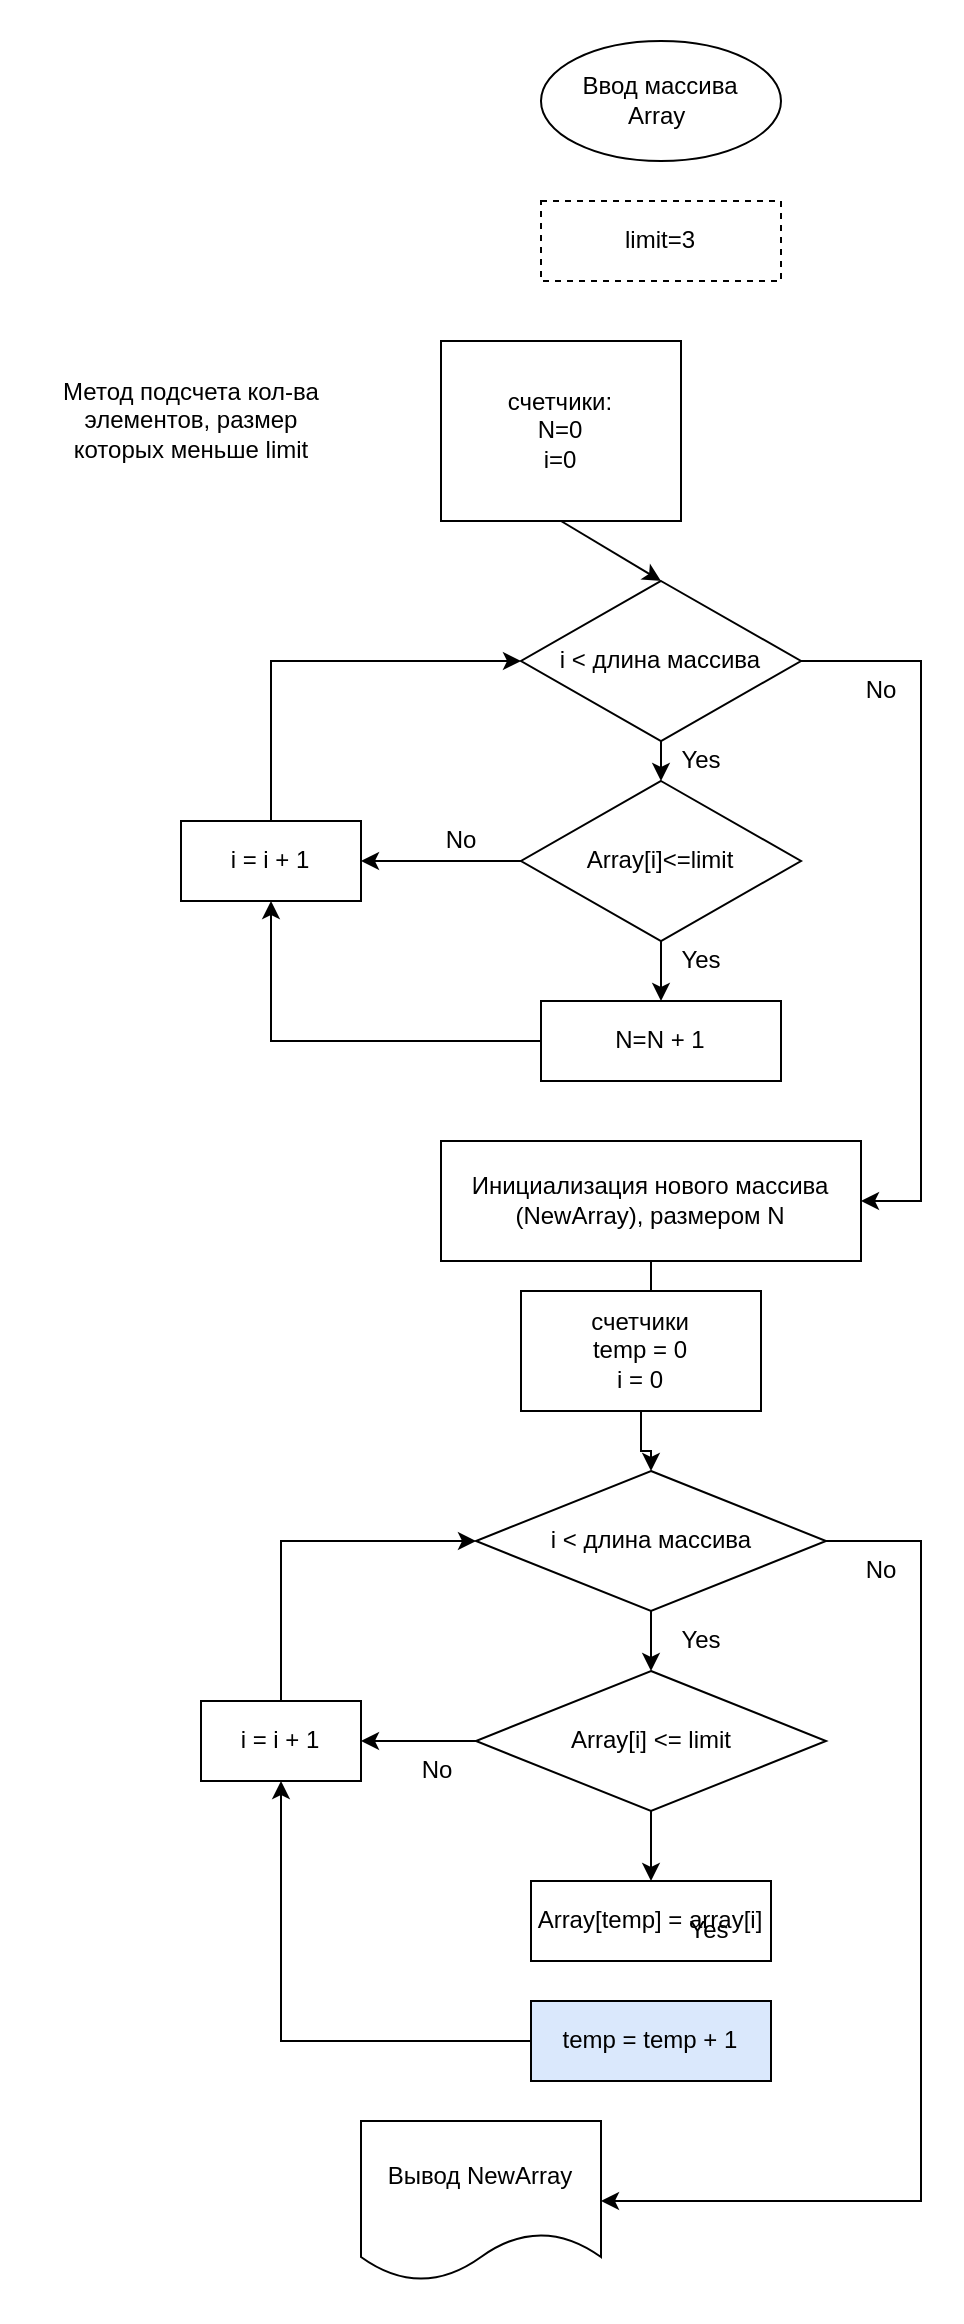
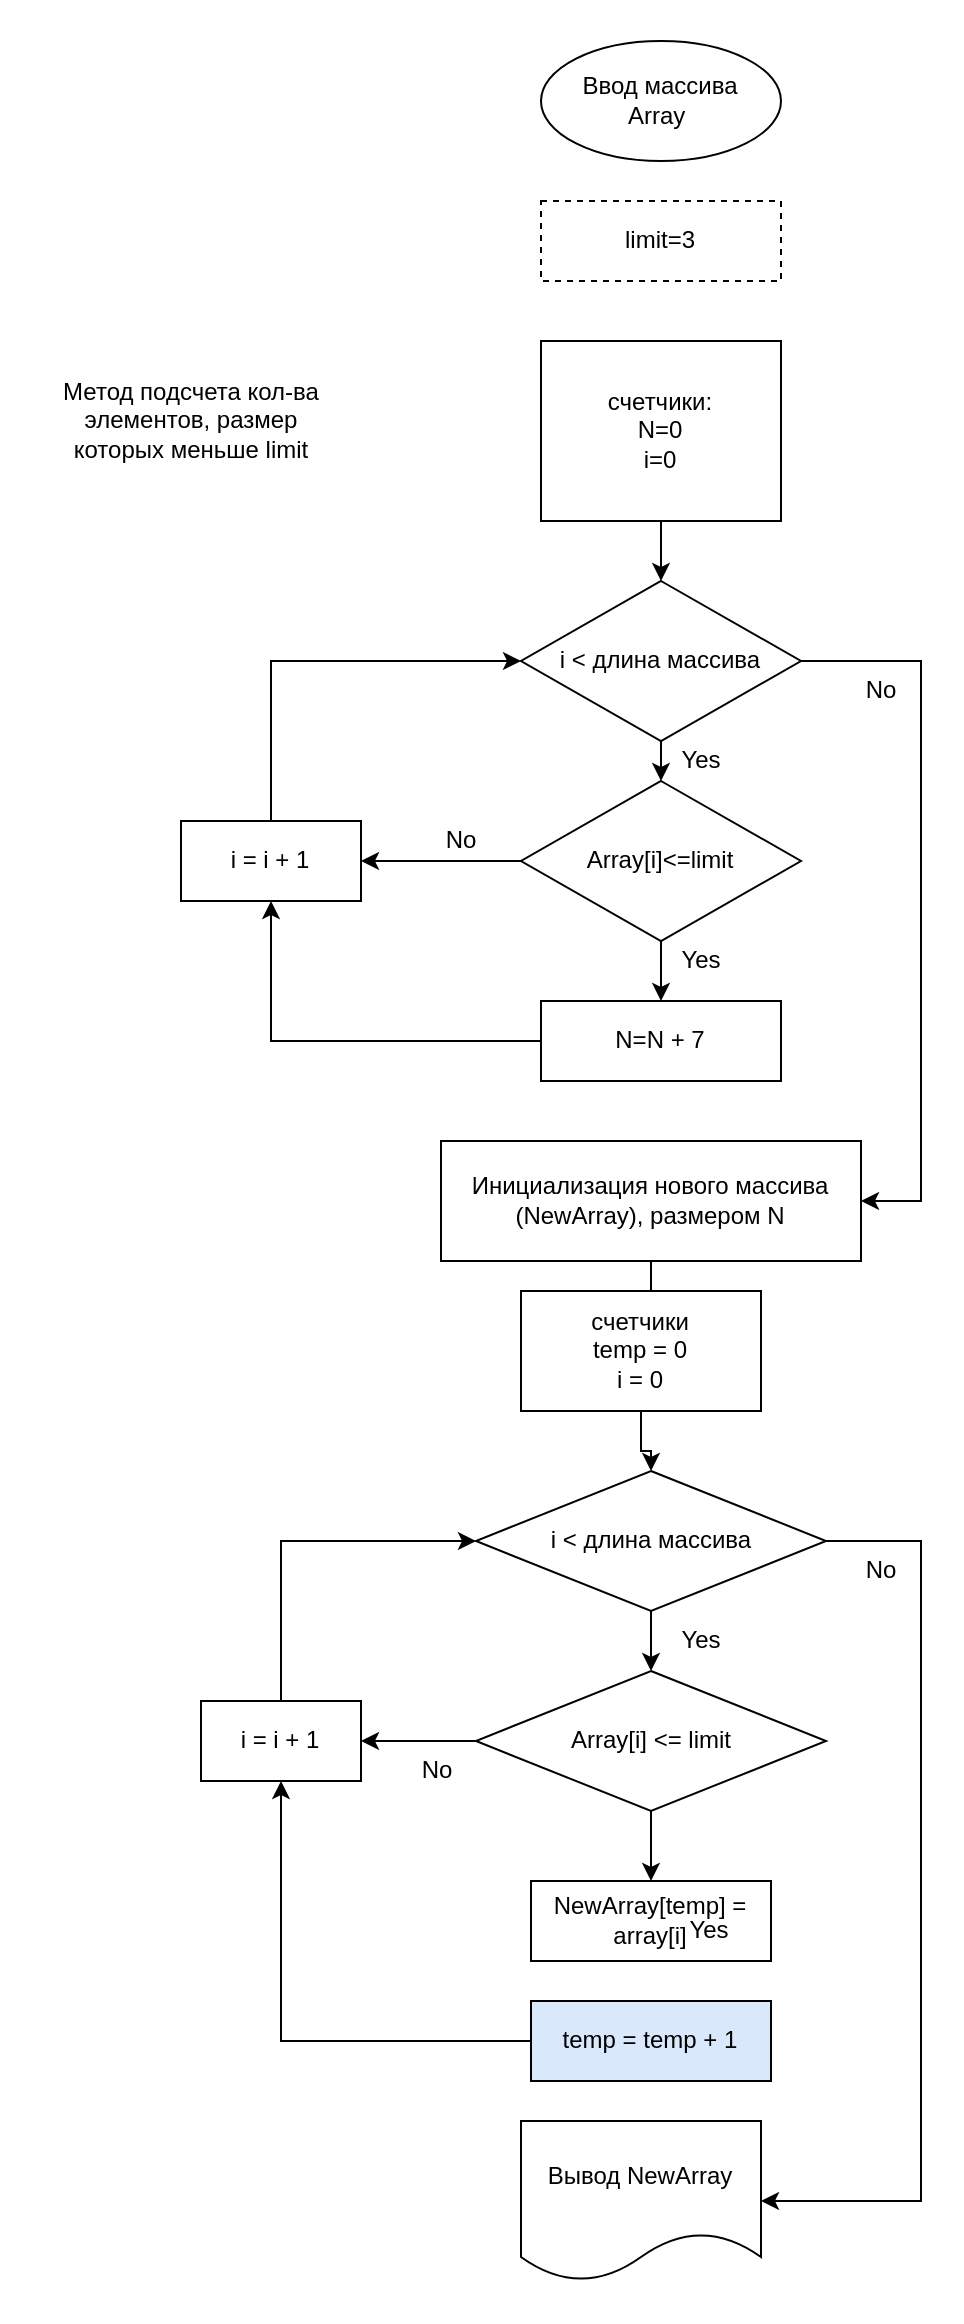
  <mxCell id="0" />
  <mxCell id="1" parent="0" />
  <mxCell id="2" value="Ввод массива&lt;br&gt;Array&amp;nbsp;" style="ellipse;whiteSpace=wrap;html=1;" vertex="1" parent="1"><mxGeometry x="270" y="20" width="120" height="60" as="geometry" /></mxCell>
  <mxCell id="3" value="limit=3" style="rounded=0;whiteSpace=wrap;html=1;dashed=1;" vertex="1" parent="1"><mxGeometry x="270" y="100" width="120" height="40" as="geometry" /></mxCell>
- <mxCell id="4" value="счетчики:&lt;br&gt;N=0&lt;br&gt;i=0" style="rounded=0;whiteSpace=wrap;html=1;" vertex="1" parent="1"><mxGeometry x="220" y="170" width="120" height="90" as="geometry" /></mxCell>
+ <mxCell id="4" value="счетчики:&lt;br&gt;N=0&lt;br&gt;i=0" style="rounded=0;whiteSpace=wrap;html=1;" vertex="1" parent="1"><mxGeometry x="270" y="170" width="120" height="90" as="geometry" /></mxCell>
  <mxCell id="5" style="edgeStyle=orthogonalEdgeStyle;rounded=0;orthogonalLoop=1;jettySize=auto;html=1;exitX=0.5;exitY=1;exitDx=0;exitDy=0;entryX=0.5;entryY=0;entryDx=0;entryDy=0;" edge="1" parent="1" source="6" target="8"><mxGeometry relative="1" as="geometry" /></mxCell>
  <mxCell id="6" value="i &amp;lt; длина массива&lt;br&gt;" style="rhombus;whiteSpace=wrap;html=1;" vertex="1" parent="1"><mxGeometry x="260" y="290" width="140" height="80" as="geometry" /></mxCell>
  <mxCell id="7" style="edgeStyle=orthogonalEdgeStyle;rounded=0;orthogonalLoop=1;jettySize=auto;html=1;exitX=0.5;exitY=1;exitDx=0;exitDy=0;entryX=0.5;entryY=0;entryDx=0;entryDy=0;" edge="1" parent="1" source="8" target="10"><mxGeometry relative="1" as="geometry" /></mxCell>
  <mxCell id="8" value="Array[i]&amp;lt;=limit" style="rhombus;whiteSpace=wrap;html=1;" vertex="1" parent="1"><mxGeometry x="260" y="390" width="140" height="80" as="geometry" /></mxCell>
  <mxCell id="9" style="edgeStyle=orthogonalEdgeStyle;rounded=0;orthogonalLoop=1;jettySize=auto;html=1;entryX=0.5;entryY=1;entryDx=0;entryDy=0;" edge="1" parent="1" source="10" target="12"><mxGeometry relative="1" as="geometry"><mxPoint x="180" y="520" as="targetPoint" /></mxGeometry></mxCell>
- <mxCell id="10" value="N=N + 1" style="rounded=0;whiteSpace=wrap;html=1;" vertex="1" parent="1"><mxGeometry x="270" y="500" width="120" height="40" as="geometry" /></mxCell>
+ <mxCell id="10" value="N=N + 7" style="rounded=0;whiteSpace=wrap;html=1;" vertex="1" parent="1"><mxGeometry x="270" y="500" width="120" height="40" as="geometry" /></mxCell>
  <mxCell id="11" style="edgeStyle=orthogonalEdgeStyle;rounded=0;orthogonalLoop=1;jettySize=auto;html=1;entryX=0;entryY=0.5;entryDx=0;entryDy=0;" edge="1" parent="1" source="12" target="6"><mxGeometry relative="1" as="geometry"><mxPoint x="135" y="340" as="targetPoint" /><Array as="points"><mxPoint x="135" y="330" /></Array></mxGeometry></mxCell>
  <mxCell id="12" value="i = i + 1" style="rounded=0;whiteSpace=wrap;html=1;" vertex="1" parent="1"><mxGeometry x="90" y="410" width="90" height="40" as="geometry" /></mxCell>
  <mxCell id="13" value="" style="endArrow=classic;html=1;rounded=0;" edge="1" parent="1" target="15"><mxGeometry width="50" height="50" relative="1" as="geometry"><mxPoint x="400" y="330" as="sourcePoint" /><mxPoint x="440" y="590" as="targetPoint" /><Array as="points"><mxPoint x="460" y="330" /><mxPoint x="460" y="460" /><mxPoint x="460" y="600" /></Array></mxGeometry></mxCell>
  <mxCell id="14" style="edgeStyle=orthogonalEdgeStyle;rounded=0;orthogonalLoop=1;jettySize=auto;html=1;entryX=0.5;entryY=0;entryDx=0;entryDy=0;" edge="1" parent="1" source="15" target="24"><mxGeometry relative="1" as="geometry" /></mxCell>
  <mxCell id="15" value="Инициализация нового массива&lt;br&gt;(NewArray), размером N" style="rounded=0;whiteSpace=wrap;html=1;" vertex="1" parent="1"><mxGeometry x="220" y="570" width="210" height="60" as="geometry" /></mxCell>
  <mxCell id="16" value="" style="endArrow=classic;html=1;rounded=0;exitX=0;exitY=0.5;exitDx=0;exitDy=0;entryX=1;entryY=0.5;entryDx=0;entryDy=0;" edge="1" parent="1" source="8" target="12"><mxGeometry width="50" height="50" relative="1" as="geometry"><mxPoint x="330" y="360" as="sourcePoint" /><mxPoint x="380" y="310" as="targetPoint" /></mxGeometry></mxCell>
  <mxCell id="17" value="" style="endArrow=classic;html=1;rounded=0;exitX=0.5;exitY=1;exitDx=0;exitDy=0;entryX=0.5;entryY=0;entryDx=0;entryDy=0;" edge="1" parent="1" source="4" target="6"><mxGeometry width="50" height="50" relative="1" as="geometry"><mxPoint x="330" y="360" as="sourcePoint" /><mxPoint x="380" y="310" as="targetPoint" /></mxGeometry></mxCell>
  <mxCell id="18" value="No" style="text;html=1;align=center;verticalAlign=middle;resizable=0;points=[];autosize=1;strokeColor=none;fillColor=none;" vertex="1" parent="1"><mxGeometry x="420" y="330" width="40" height="30" as="geometry" /></mxCell>
  <mxCell id="19" value="Yes&lt;br&gt;" style="text;html=1;align=center;verticalAlign=middle;resizable=0;points=[];autosize=1;strokeColor=none;fillColor=none;" vertex="1" parent="1"><mxGeometry x="330" y="365" width="40" height="30" as="geometry" /></mxCell>
  <mxCell id="20" value="Yes&lt;br&gt;" style="text;html=1;align=center;verticalAlign=middle;resizable=0;points=[];autosize=1;strokeColor=none;fillColor=none;" vertex="1" parent="1"><mxGeometry x="330" y="465" width="40" height="30" as="geometry" /></mxCell>
  <mxCell id="21" value="No" style="text;html=1;align=center;verticalAlign=middle;resizable=0;points=[];autosize=1;strokeColor=none;fillColor=none;" vertex="1" parent="1"><mxGeometry x="210" y="405" width="40" height="30" as="geometry" /></mxCell>
  <mxCell id="22" value="Метод подсчета кол-ва&lt;br&gt;элементов, размер &lt;br&gt;которых меньше limit" style="text;html=1;align=center;verticalAlign=middle;resizable=0;points=[];autosize=1;strokeColor=none;fillColor=none;" vertex="1" parent="1"><mxGeometry x="20" y="180" width="150" height="60" as="geometry" /></mxCell>
  <mxCell id="23" style="edgeStyle=orthogonalEdgeStyle;rounded=0;orthogonalLoop=1;jettySize=auto;html=1;entryX=0.5;entryY=0;entryDx=0;entryDy=0;" edge="1" parent="1" source="24" target="27"><mxGeometry relative="1" as="geometry" /></mxCell>
  <mxCell id="24" value="счетчики&lt;br&gt;temp = 0&lt;br&gt;i = 0" style="rounded=0;whiteSpace=wrap;html=1;" vertex="1" parent="1"><mxGeometry x="260" y="645" width="120" height="60" as="geometry" /></mxCell>
  <mxCell id="25" style="edgeStyle=orthogonalEdgeStyle;rounded=0;orthogonalLoop=1;jettySize=auto;html=1;entryX=0.5;entryY=0;entryDx=0;entryDy=0;" edge="1" parent="1" source="27" target="30"><mxGeometry relative="1" as="geometry" /></mxCell>
  <mxCell id="26" value="" style="edgeStyle=orthogonalEdgeStyle;rounded=0;orthogonalLoop=1;jettySize=auto;html=1;entryX=1;entryY=0.5;entryDx=0;entryDy=0;exitX=1;exitY=0.5;exitDx=0;exitDy=0;" edge="1" parent="1" source="27" target="34"><mxGeometry relative="1" as="geometry"><Array as="points"><mxPoint x="460" y="770" /><mxPoint x="460" y="1100" /></Array></mxGeometry></mxCell>
  <mxCell id="27" value="i &amp;lt; длина массива" style="rhombus;whiteSpace=wrap;html=1;" vertex="1" parent="1"><mxGeometry x="237.5" y="735" width="175" height="70" as="geometry" /></mxCell>
  <mxCell id="28" style="edgeStyle=orthogonalEdgeStyle;rounded=0;orthogonalLoop=1;jettySize=auto;html=1;entryX=0.5;entryY=0;entryDx=0;entryDy=0;" edge="1" parent="1" source="30" target="31"><mxGeometry relative="1" as="geometry" /></mxCell>
  <mxCell id="29" style="edgeStyle=orthogonalEdgeStyle;rounded=0;orthogonalLoop=1;jettySize=auto;html=1;entryX=1;entryY=0.5;entryDx=0;entryDy=0;" edge="1" parent="1" source="30" target="36"><mxGeometry relative="1" as="geometry"><mxPoint x="190.5" y="950" as="targetPoint" /><Array as="points"><mxPoint x="200" y="870" /><mxPoint x="200" y="870" /></Array></mxGeometry></mxCell>
  <mxCell id="30" value="Array[i] &amp;lt;= limit" style="rhombus;whiteSpace=wrap;html=1;" vertex="1" parent="1"><mxGeometry x="237.5" y="835" width="175" height="70" as="geometry" /></mxCell>
- <mxCell id="31" value="Array[temp] = array[i]" style="rounded=0;whiteSpace=wrap;html=1;" vertex="1" parent="1"><mxGeometry x="265" y="940" width="120" height="40" as="geometry" /></mxCell>
+ <mxCell id="31" value="NewArray[temp] = array[i]" style="rounded=0;whiteSpace=wrap;html=1;" vertex="1" parent="1"><mxGeometry x="265" y="940" width="120" height="40" as="geometry" /></mxCell>
  <mxCell id="32" style="edgeStyle=orthogonalEdgeStyle;rounded=0;orthogonalLoop=1;jettySize=auto;html=1;entryX=0.5;entryY=1;entryDx=0;entryDy=0;" edge="1" parent="1" source="33" target="36"><mxGeometry relative="1" as="geometry" /></mxCell>
  <mxCell id="33" value="temp = temp + 1" style="rounded=0;whiteSpace=wrap;html=1;fillColor=#dae8fc;" vertex="1" parent="1"><mxGeometry x="265" y="1000" width="120" height="40" as="geometry" /></mxCell>
- <mxCell id="34" value="Вывод NewArray" style="shape=document;whiteSpace=wrap;html=1;boundedLbl=1;" vertex="1" parent="1"><mxGeometry x="180" y="1060" width="120" height="80" as="geometry" /></mxCell>
+ <mxCell id="34" value="Вывод NewArray" style="shape=document;whiteSpace=wrap;html=1;boundedLbl=1;" vertex="1" parent="1"><mxGeometry x="260" y="1060" width="120" height="80" as="geometry" /></mxCell>
  <mxCell id="35" style="edgeStyle=orthogonalEdgeStyle;rounded=0;orthogonalLoop=1;jettySize=auto;html=1;entryX=0;entryY=0.5;entryDx=0;entryDy=0;" edge="1" parent="1" source="36" target="27"><mxGeometry relative="1" as="geometry"><Array as="points"><mxPoint x="140" y="770" /><mxPoint x="238" y="770" /></Array></mxGeometry></mxCell>
  <mxCell id="36" value="i = i + 1" style="rounded=0;whiteSpace=wrap;html=1;" vertex="1" parent="1"><mxGeometry x="100" y="850" width="80" height="40" as="geometry" /></mxCell>
  <mxCell id="37" value="No" style="text;html=1;align=center;verticalAlign=middle;resizable=0;points=[];autosize=1;strokeColor=none;fillColor=none;" vertex="1" parent="1"><mxGeometry x="197.5" y="870" width="40" height="30" as="geometry" /></mxCell>
  <mxCell id="38" value="Yes" style="text;html=1;align=center;verticalAlign=middle;resizable=0;points=[];autosize=1;strokeColor=none;fillColor=none;" vertex="1" parent="1"><mxGeometry x="330" y="805" width="40" height="30" as="geometry" /></mxCell>
  <mxCell id="39" value="No" style="text;html=1;align=center;verticalAlign=middle;resizable=0;points=[];autosize=1;strokeColor=none;fillColor=none;" vertex="1" parent="1"><mxGeometry x="420" y="770" width="40" height="30" as="geometry" /></mxCell>
  <mxCell id="40" value="Yes" style="text;html=1;align=center;verticalAlign=middle;resizable=0;points=[];autosize=1;strokeColor=none;fillColor=none;" vertex="1" parent="1"><mxGeometry x="334" y="950" width="40" height="30" as="geometry" /></mxCell>
